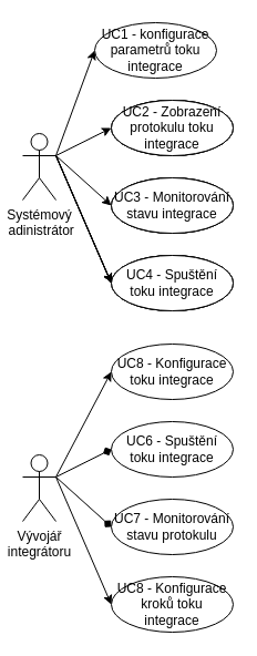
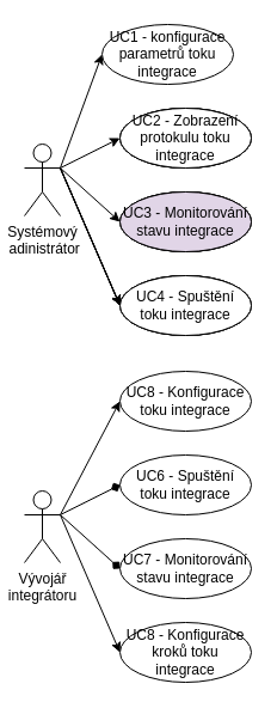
  <mxCell id="0" />
  <mxCell id="1" parent="0" />
  <mxCell id="2" style="edgeStyle=none;html=1;exitX=1;exitY=0.333;exitDx=0;exitDy=0;exitPerimeter=0;entryX=0;entryY=0.5;entryDx=0;entryDy=0;" edge="1" parent="1" source="6" target="10"><mxGeometry relative="1" as="geometry" /></mxCell>
  <mxCell id="3" style="edgeStyle=none;html=1;exitX=1;exitY=0.333;exitDx=0;exitDy=0;exitPerimeter=0;entryX=0;entryY=0.5;entryDx=0;entryDy=0;" edge="1" parent="1" source="6" target="11"><mxGeometry relative="1" as="geometry" /></mxCell>
  <mxCell id="4" style="edgeStyle=none;html=1;exitX=1;exitY=0.333;exitDx=0;exitDy=0;exitPerimeter=0;entryX=0;entryY=0.5;entryDx=0;entryDy=0;" edge="1" parent="1" source="6" target="12"><mxGeometry relative="1" as="geometry" /></mxCell>
  <mxCell id="5" style="edgeStyle=none;html=1;exitX=1;exitY=0.333;exitDx=0;exitDy=0;exitPerimeter=0;entryX=0;entryY=0.5;entryDx=0;entryDy=0;" edge="1" parent="1" source="6" target="13"><mxGeometry relative="1" as="geometry" /></mxCell>
  <mxCell id="6" value="Systémový&lt;br&gt;&amp;nbsp;adinistrátor" style="shape=umlActor;verticalLabelPosition=bottom;verticalAlign=top;html=1;outlineConnect=0;" vertex="1" parent="1"><mxGeometry x="20" y="120" width="30" height="60" as="geometry" /></mxCell>
  <mxCell id="7" style="edgeStyle=none;html=1;exitX=1;exitY=0.333;exitDx=0;exitDy=0;exitPerimeter=0;entryX=0;entryY=0.5;entryDx=0;entryDy=0;endArrow=diamond;" edge="1" parent="1" source="9" target="28"><mxGeometry relative="1" as="geometry" /></mxCell>
  <mxCell id="8" style="edgeStyle=none;html=1;exitX=1;exitY=0.333;exitDx=0;exitDy=0;exitPerimeter=0;entryX=0;entryY=0.5;entryDx=0;entryDy=0;endArrow=diamond;" edge="1" parent="1" source="9" target="29"><mxGeometry relative="1" as="geometry" /></mxCell>
  <mxCell id="9" value="Vývojář&lt;br&gt;integrátoru&lt;br&gt;" style="shape=umlActor;verticalLabelPosition=bottom;verticalAlign=top;html=1;outlineConnect=0;" vertex="1" parent="1"><mxGeometry x="20" y="410" width="30" height="60" as="geometry" /></mxCell>
  <mxCell id="10" value="UC1 - konfigurace parametrů toku integrace" style="ellipse;whiteSpace=wrap;html=1;" vertex="1" parent="1"><mxGeometry x="85" y="20" width="110" height="50" as="geometry" /></mxCell>
  <mxCell id="11" value="" style="ellipse;whiteSpace=wrap;html=1;" vertex="1" parent="1"><mxGeometry x="100" y="90" width="110" height="50" as="geometry" /></mxCell>
  <mxCell id="12" value="" style="ellipse;whiteSpace=wrap;html=1;" vertex="1" parent="1"><mxGeometry x="100" y="160" width="110" height="50" as="geometry" /></mxCell>
  <mxCell id="13" value="" style="ellipse;whiteSpace=wrap;html=1;" vertex="1" parent="1"><mxGeometry x="100" y="230" width="110" height="50" as="geometry" /></mxCell>
  <mxCell id="14" value="" style="ellipse;whiteSpace=wrap;html=1;" vertex="1" parent="1"><mxGeometry x="100" y="90" width="110" height="50" as="geometry" /></mxCell>
  <mxCell id="15" value="" style="ellipse;whiteSpace=wrap;html=1;" vertex="1" parent="1"><mxGeometry x="100" y="160" width="110" height="50" as="geometry" /></mxCell>
  <mxCell id="16" value="" style="ellipse;whiteSpace=wrap;html=1;" vertex="1" parent="1"><mxGeometry x="100" y="230" width="110" height="50" as="geometry" /></mxCell>
  <mxCell id="17" style="edgeStyle=none;html=1;exitX=1;exitY=0.333;exitDx=0;exitDy=0;exitPerimeter=0;entryX=0;entryY=0.5;entryDx=0;entryDy=0;" edge="1" parent="1" target="16"><mxGeometry relative="1" as="geometry"><mxPoint x="50" y="140" as="sourcePoint" /></mxGeometry></mxCell>
  <mxCell id="18" value="" style="ellipse;whiteSpace=wrap;html=1;" vertex="1" parent="1"><mxGeometry x="100" y="90" width="110" height="50" as="geometry" /></mxCell>
  <mxCell id="19" value="" style="ellipse;whiteSpace=wrap;html=1;" vertex="1" parent="1"><mxGeometry x="100" y="160" width="110" height="50" as="geometry" /></mxCell>
  <mxCell id="20" value="" style="ellipse;whiteSpace=wrap;html=1;" vertex="1" parent="1"><mxGeometry x="100" y="230" width="110" height="50" as="geometry" /></mxCell>
  <mxCell id="21" style="edgeStyle=none;html=1;exitX=1;exitY=0.333;exitDx=0;exitDy=0;exitPerimeter=0;entryX=0;entryY=0.5;entryDx=0;entryDy=0;" edge="1" parent="1" target="20"><mxGeometry relative="1" as="geometry"><mxPoint x="50" y="140" as="sourcePoint" /></mxGeometry></mxCell>
  <mxCell id="22" value="UC2 - Zobrazení protokulu toku integrace" style="ellipse;whiteSpace=wrap;html=1;" vertex="1" parent="1"><mxGeometry x="100" y="90" width="110" height="50" as="geometry" /></mxCell>
- <mxCell id="23" value="UC3 - Monitorování stavu integrace" style="ellipse;whiteSpace=wrap;html=1;" vertex="1" parent="1"><mxGeometry x="100" y="160" width="110" height="50" as="geometry" /></mxCell>
+ <mxCell id="23" value="UC3 - Monitorování stavu integrace" style="ellipse;whiteSpace=wrap;html=1;fillColor=#e1d5e7;" vertex="1" parent="1"><mxGeometry x="100" y="160" width="110" height="50" as="geometry" /></mxCell>
  <mxCell id="24" value="UC4 - Spuštění toku integrace" style="ellipse;whiteSpace=wrap;html=1;" vertex="1" parent="1"><mxGeometry x="100" y="230" width="110" height="50" as="geometry" /></mxCell>
  <mxCell id="25" style="edgeStyle=none;html=1;exitX=1;exitY=0.333;exitDx=0;exitDy=0;exitPerimeter=0;entryX=0;entryY=0.5;entryDx=0;entryDy=0;" edge="1" parent="1" target="24"><mxGeometry relative="1" as="geometry"><mxPoint x="50" y="140" as="sourcePoint" /></mxGeometry></mxCell>
  <mxCell id="26" style="edgeStyle=none;html=1;exitX=1;exitY=0.333;exitDx=0;exitDy=0;exitPerimeter=0;entryX=0;entryY=0.5;entryDx=0;entryDy=0;" edge="1" parent="1" target="27"><mxGeometry relative="1" as="geometry"><mxPoint x="50" y="430" as="sourcePoint" /></mxGeometry></mxCell>
  <mxCell id="27" value="UC8 - Konfigurace toku integrace" style="ellipse;whiteSpace=wrap;html=1;" vertex="1" parent="1"><mxGeometry x="100" y="310" width="110" height="50" as="geometry" /></mxCell>
  <mxCell id="28" value="UC6 - Spuštění toku integrace" style="ellipse;whiteSpace=wrap;html=1;" vertex="1" parent="1"><mxGeometry x="100" y="380" width="110" height="50" as="geometry" /></mxCell>
- <mxCell id="29" value="UC7 - Monitorování stavu protokulu" style="ellipse;whiteSpace=wrap;html=1;" vertex="1" parent="1"><mxGeometry x="100" y="450" width="110" height="50" as="geometry" /></mxCell>
+ <mxCell id="29" value="UC7 - Monitorování stavu integrace" style="ellipse;whiteSpace=wrap;html=1;" vertex="1" parent="1"><mxGeometry x="100" y="450" width="110" height="50" as="geometry" /></mxCell>
  <mxCell id="30" value="UC8 - Konfigurace kroků toku integrace" style="ellipse;whiteSpace=wrap;html=1;" vertex="1" parent="1"><mxGeometry x="100" y="520" width="110" height="50" as="geometry" /></mxCell>
  <mxCell id="31" style="edgeStyle=none;html=1;exitX=1;exitY=0.333;exitDx=0;exitDy=0;exitPerimeter=0;entryX=0;entryY=0.5;entryDx=0;entryDy=0;" edge="1" parent="1" target="30"><mxGeometry relative="1" as="geometry"><mxPoint x="50" y="430" as="sourcePoint" /></mxGeometry></mxCell>
